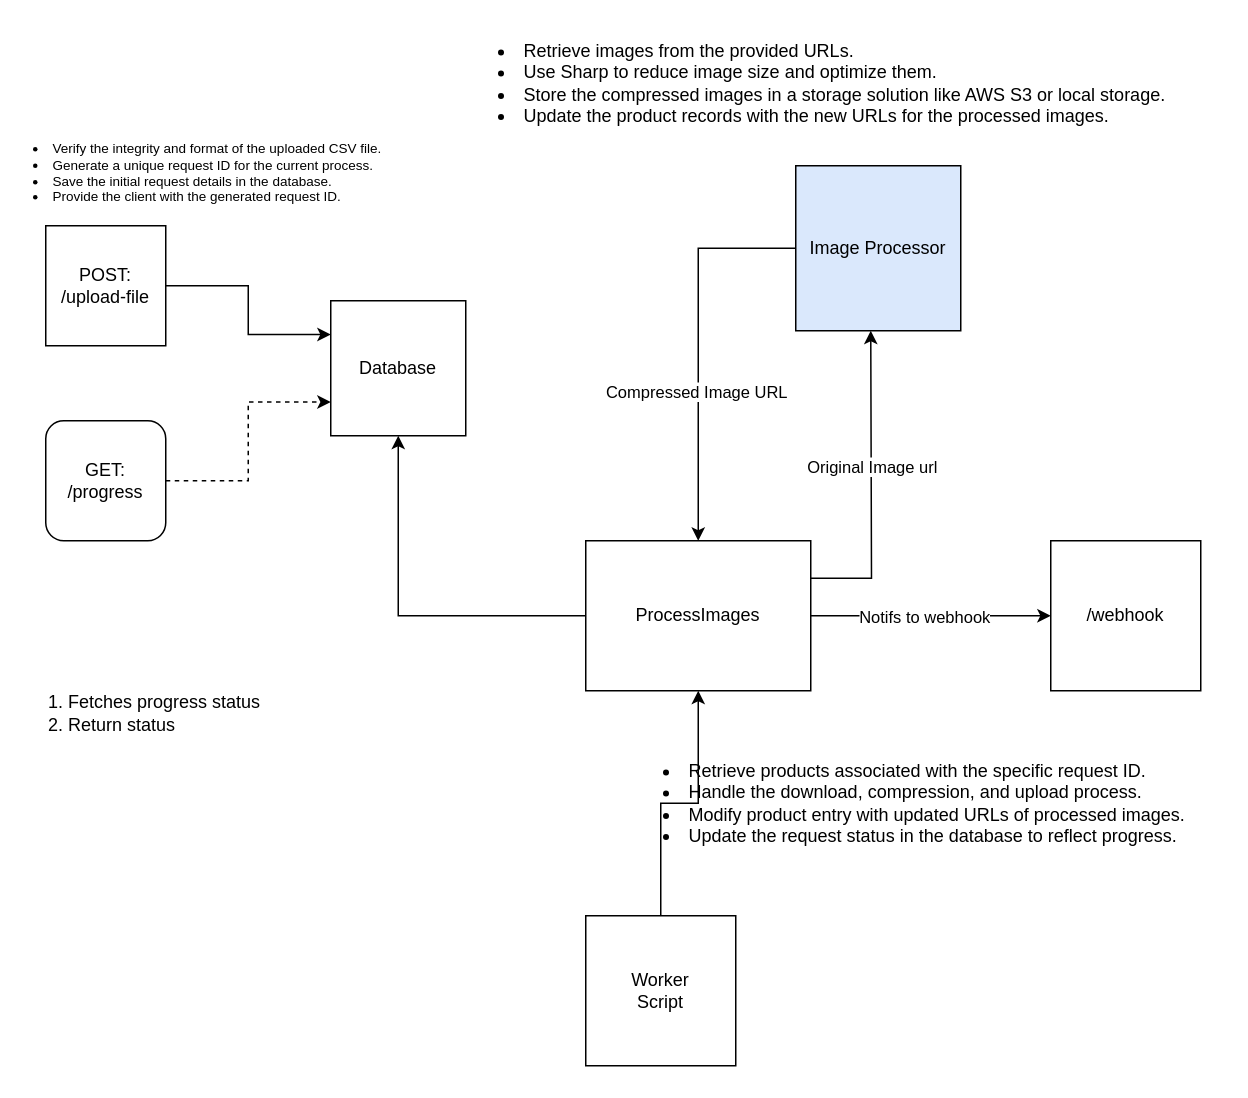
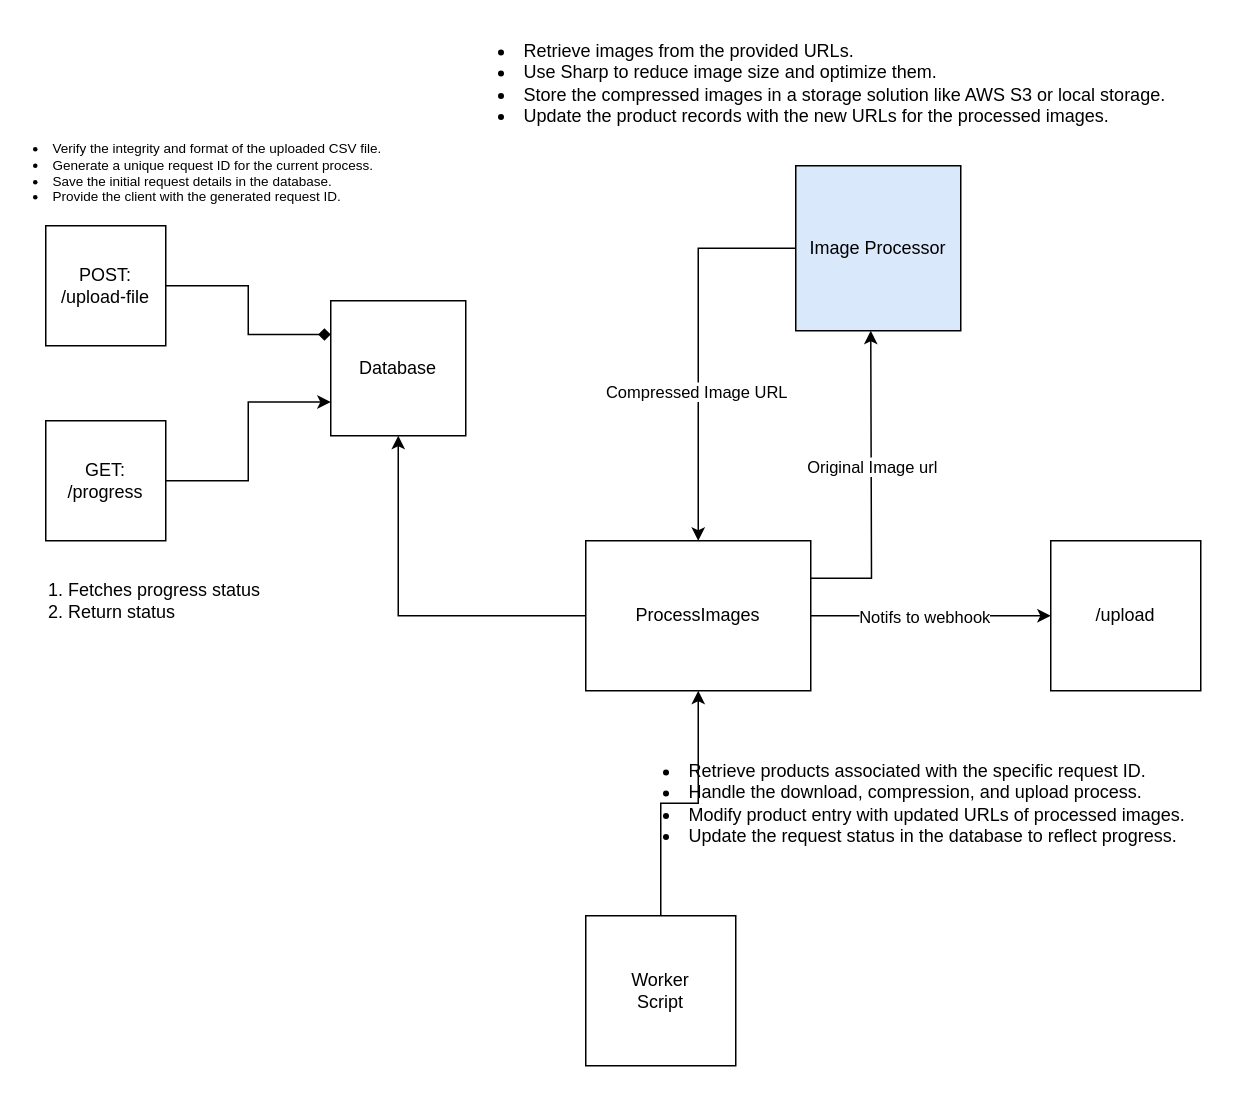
  <mxCell id="0" />
  <mxCell id="1" parent="0" />
  <mxCell id="2" value="Database" style="whiteSpace=wrap;html=1;aspect=fixed;" vertex="1" parent="1"><mxGeometry x="220" y="200" width="90" height="90" as="geometry" /></mxCell>
- <mxCell id="3" style="edgeStyle=orthogonalEdgeStyle;rounded=0;orthogonalLoop=1;jettySize=auto;html=1;exitX=1;exitY=0.5;exitDx=0;exitDy=0;entryX=0;entryY=0.25;entryDx=0;entryDy=0;" edge="1" parent="1" source="4" target="2"><mxGeometry relative="1" as="geometry" /></mxCell>
+ <mxCell id="3" style="edgeStyle=orthogonalEdgeStyle;rounded=0;orthogonalLoop=1;jettySize=auto;html=1;exitX=1;exitY=0.5;exitDx=0;exitDy=0;entryX=0;entryY=0.25;entryDx=0;entryDy=0;endArrow=diamond;" edge="1" parent="1" source="4" target="2"><mxGeometry relative="1" as="geometry" /></mxCell>
  <mxCell id="4" value="POST:&lt;div&gt;/upload-file&lt;/div&gt;" style="whiteSpace=wrap;html=1;aspect=fixed;" vertex="1" parent="1"><mxGeometry x="30" y="150" width="80" height="80" as="geometry" /></mxCell>
- <mxCell id="5" style="edgeStyle=orthogonalEdgeStyle;rounded=0;orthogonalLoop=1;jettySize=auto;html=1;exitX=1;exitY=0.5;exitDx=0;exitDy=0;entryX=0;entryY=0.75;entryDx=0;entryDy=0;dashed=1;" edge="1" parent="1" source="6" target="2"><mxGeometry relative="1" as="geometry" /></mxCell>
- <mxCell id="6" value="GET:&lt;div&gt;/progress&lt;/div&gt;" style="whiteSpace=wrap;html=1;aspect=fixed;rounded=1;" vertex="1" parent="1"><mxGeometry x="30" y="280" width="80" height="80" as="geometry" /></mxCell>
+ <mxCell id="5" style="edgeStyle=orthogonalEdgeStyle;rounded=0;orthogonalLoop=1;jettySize=auto;html=1;exitX=1;exitY=0.5;exitDx=0;exitDy=0;entryX=0;entryY=0.75;entryDx=0;entryDy=0;" edge="1" parent="1" source="6" target="2"><mxGeometry relative="1" as="geometry" /></mxCell>
+ <mxCell id="6" value="GET:&lt;div&gt;/progress&lt;/div&gt;" style="whiteSpace=wrap;html=1;aspect=fixed;" vertex="1" parent="1"><mxGeometry x="30" y="280" width="80" height="80" as="geometry" /></mxCell>
  <mxCell id="7" style="edgeStyle=orthogonalEdgeStyle;rounded=0;orthogonalLoop=1;jettySize=auto;html=1;exitX=1;exitY=0.5;exitDx=0;exitDy=0;entryX=0;entryY=0.5;entryDx=0;entryDy=0;" edge="1" parent="1" source="11" target="14"><mxGeometry relative="1" as="geometry" /></mxCell>
  <mxCell id="8" value="Notifs to webhook" style="edgeLabel;html=1;align=center;verticalAlign=middle;resizable=0;points=[];" connectable="0" vertex="1" parent="7"><mxGeometry x="-0.134" y="2" relative="1" as="geometry"><mxPoint x="6" y="2" as="offset" /></mxGeometry></mxCell>
  <mxCell id="9" style="edgeStyle=orthogonalEdgeStyle;rounded=0;orthogonalLoop=1;jettySize=auto;html=1;exitX=0;exitY=0.5;exitDx=0;exitDy=0;entryX=0.5;entryY=1;entryDx=0;entryDy=0;" edge="1" parent="1" source="11" target="2"><mxGeometry relative="1" as="geometry" /></mxCell>
  <mxCell id="10" style="edgeStyle=orthogonalEdgeStyle;rounded=0;orthogonalLoop=1;jettySize=auto;html=1;exitX=1;exitY=0.25;exitDx=0;exitDy=0;" edge="1" parent="1" source="11"><mxGeometry relative="1" as="geometry"><mxPoint x="580" y="220" as="targetPoint" /></mxGeometry></mxCell>
  <mxCell id="11" value="ProcessImages" style="whiteSpace=wrap;html=1;aspect=fixed;" vertex="1" parent="1"><mxGeometry x="390" y="360" width="150" height="100" as="geometry" /></mxCell>
  <mxCell id="12" style="edgeStyle=orthogonalEdgeStyle;rounded=0;orthogonalLoop=1;jettySize=auto;html=1;exitX=0.5;exitY=0;exitDx=0;exitDy=0;entryX=0.5;entryY=1;entryDx=0;entryDy=0;" edge="1" parent="1" source="13" target="11"><mxGeometry relative="1" as="geometry" /></mxCell>
  <mxCell id="13" value="Worker&lt;div&gt;Script&lt;/div&gt;" style="whiteSpace=wrap;html=1;aspect=fixed;" vertex="1" parent="1"><mxGeometry x="390" y="610" width="100" height="100" as="geometry" /></mxCell>
- <mxCell id="14" value="/webhook" style="whiteSpace=wrap;html=1;aspect=fixed;" vertex="1" parent="1"><mxGeometry x="700" y="360" width="100" height="100" as="geometry" /></mxCell>
+ <mxCell id="14" value="/upload" style="whiteSpace=wrap;html=1;aspect=fixed;" vertex="1" parent="1"><mxGeometry x="700" y="360" width="100" height="100" as="geometry" /></mxCell>
  <mxCell id="15" style="edgeStyle=orthogonalEdgeStyle;rounded=0;orthogonalLoop=1;jettySize=auto;html=1;exitX=0.5;exitY=1;exitDx=0;exitDy=0;entryX=0.5;entryY=1;entryDx=0;entryDy=0;" edge="1" parent="1" source="19" target="19"><mxGeometry relative="1" as="geometry" /></mxCell>
  <mxCell id="16" value="Original Image url" style="edgeLabel;html=1;align=center;verticalAlign=middle;resizable=0;points=[];" connectable="0" vertex="1" parent="15"><mxGeometry x="-0.479" y="-4" relative="1" as="geometry"><mxPoint x="-5" y="90" as="offset" /></mxGeometry></mxCell>
  <mxCell id="17" style="edgeStyle=orthogonalEdgeStyle;rounded=0;orthogonalLoop=1;jettySize=auto;html=1;exitX=0;exitY=0.5;exitDx=0;exitDy=0;entryX=0.5;entryY=0;entryDx=0;entryDy=0;" edge="1" parent="1" source="19" target="11"><mxGeometry relative="1" as="geometry" /></mxCell>
  <mxCell id="18" value="Compressed Image URL" style="edgeLabel;html=1;align=center;verticalAlign=middle;resizable=0;points=[];" connectable="0" vertex="1" parent="17"><mxGeometry x="0.223" y="-2" relative="1" as="geometry"><mxPoint y="1" as="offset" /></mxGeometry></mxCell>
  <mxCell id="19" value="Image Processor" style="whiteSpace=wrap;html=1;aspect=fixed;fillColor=#dae8fc;" vertex="1" parent="1"><mxGeometry x="530" y="110" width="110" height="110" as="geometry" /></mxCell>
  <mxCell id="20" value="&lt;li&gt;Retrieve images from the provided URLs.&lt;/li&gt;&lt;li&gt;Use Sharp to reduce image size and optimize them.&lt;/li&gt;&lt;li&gt;Store the compressed images in a storage solution like AWS S3 or local storage.&lt;/li&gt;&lt;li&gt;Update the product records with the new URLs for the processed images.&lt;/li&gt;" style="text;html=1;align=left;verticalAlign=middle;resizable=0;points=[];autosize=1;strokeColor=none;fillColor=none;" vertex="1" parent="1"><mxGeometry x="330" y="20" width="470" height="70" as="geometry" /></mxCell>
  <mxCell id="21" value="&lt;li&gt;&lt;span style=&quot;background-color: initial;&quot;&gt;Retrieve products associated with the specific request ID.&lt;/span&gt;&lt;br&gt;&lt;/li&gt;&lt;li&gt;Handle the download, compression, and upload process.&lt;/li&gt;&lt;li&gt;Modify product entry with updated URLs of processed images.&lt;/li&gt;&lt;li&gt;Update the request status in the database to reflect progress.&lt;/li&gt;" style="text;html=1;align=left;verticalAlign=middle;resizable=0;points=[];autosize=1;strokeColor=none;fillColor=none;" vertex="1" parent="1"><mxGeometry x="440" y="500" width="370" height="70" as="geometry" /></mxCell>
- <mxCell id="22" value="1. Fetches progress status&lt;div&gt;2. Return status&lt;/div&gt;" style="text;html=1;align=left;verticalAlign=middle;resizable=0;points=[];autosize=1;strokeColor=none;fillColor=none;" vertex="1" parent="1"><mxGeometry x="30" y="455" width="160" height="40" as="geometry" /></mxCell>
+ <mxCell id="22" value="1. Fetches progress status&lt;div&gt;2. Return status&lt;/div&gt;" style="text;html=1;align=left;verticalAlign=middle;resizable=0;points=[];autosize=1;strokeColor=none;fillColor=none;" vertex="1" parent="1"><mxGeometry x="30" y="380" width="160" height="40" as="geometry" /></mxCell>
  <mxCell id="23" value="&lt;font style=&quot;font-size: 9px;&quot;&gt;&lt;li&gt;Verify the integrity and format of the uploaded CSV file.&lt;/li&gt;&lt;li&gt;Generate a unique request ID for the current process.&lt;/li&gt;&lt;li&gt;Save the initial request details in the database.&lt;/li&gt;&lt;li&gt;Provide the client with the generated request ID.&lt;/li&gt;&lt;/font&gt;" style="text;html=1;align=left;verticalAlign=middle;resizable=0;points=[];autosize=1;strokeColor=none;fillColor=none;" vertex="1" parent="1"><mxGeometry x="20" y="85" width="250" height="60" as="geometry" /></mxCell>
